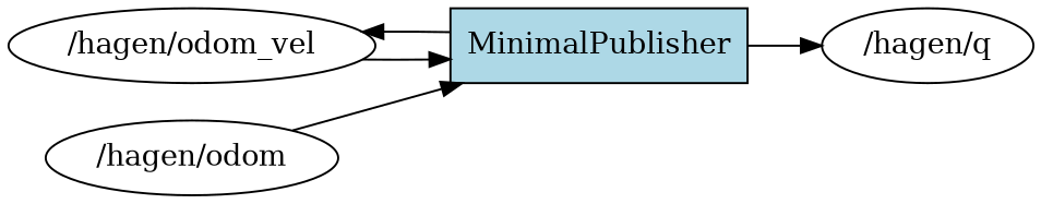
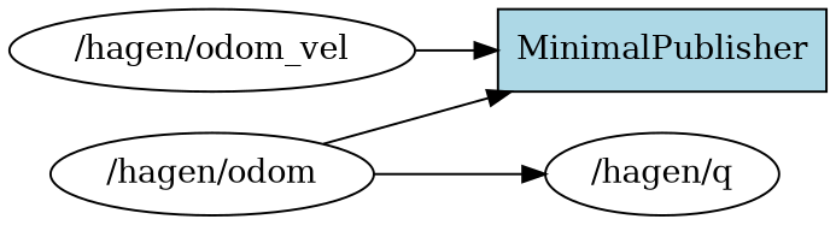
  digraph {
    rankdir=LR
    node [fillcolor=white shape=ellipse style=filled]
    n1 [label="/hagen/odom_vel"]
    MinimalPublisher [fillcolor=lightblue shape=box]
    "/hagen/q"
    "/hagen/odom"
    n1 -> MinimalPublisher
-   MinimalPublisher -> n1
-   MinimalPublisher -> "/hagen/q"
+   "/hagen/odom" -> "/hagen/q"
    "/hagen/odom" -> MinimalPublisher
  }
